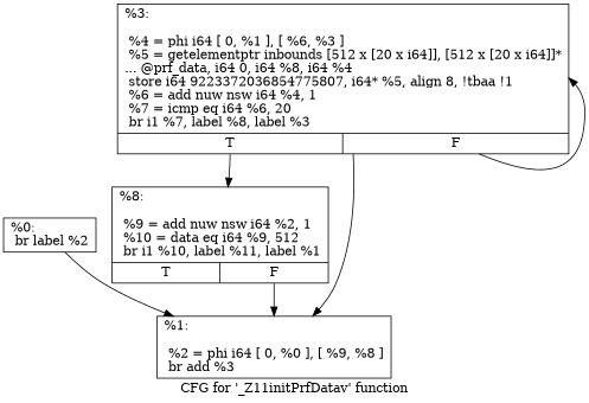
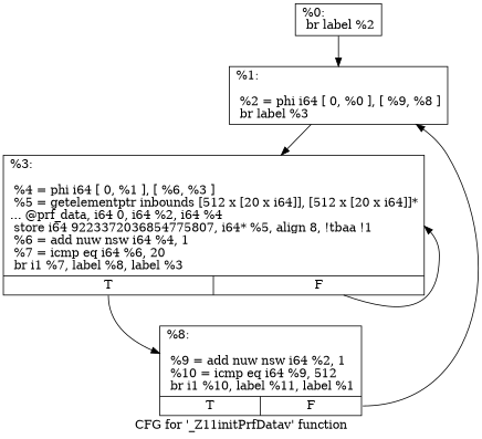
  digraph {
    label="CFG for '_Z11initPrfDatav' function"
    node [shape=record]
    n1 [label="{%0:\l  br label %2\l}"]
-   n2 [label="{%1:\l\l  %2 = phi i64 [ 0, %0 ], [ %9, %8 ]\l  br add %3\l}"]
-   n3 [label="{%3:\l\l  %4 = phi i64 [ 0, %1 ], [ %6, %3 ]\l  %5 = getelementptr inbounds [512 x [20 x i64]], [512 x [20 x i64]]*\l... @prf_data, i64 0, i64 %8, i64 %4\l  store i64 9223372036854775807, i64* %5, align 8, !tbaa !1\l  %6 = add nuw nsw i64 %4, 1\l  %7 = icmp eq i64 %6, 20\l  br i1 %7, label %8, label %3\l|{<s0>T|<s1>F}}"]
-   n4 [label="{%8:\l\l  %9 = add nuw nsw i64 %2, 1\l  %10 = data eq i64 %9, 512\l  br i1 %10, label %11, label %1\l|{<s0>T|<s1>F}}"]
+   n2 [label="{%1:\l\l  %2 = phi i64 [ 0, %0 ], [ %9, %8 ]\l  br label %3\l}"]
+   n3 [label="{%3:\l\l  %4 = phi i64 [ 0, %1 ], [ %6, %3 ]\l  %5 = getelementptr inbounds [512 x [20 x i64]], [512 x [20 x i64]]*\l... @prf_data, i64 0, i64 %2, i64 %4\l  store i64 9223372036854775807, i64* %5, align 8, !tbaa !1\l  %6 = add nuw nsw i64 %4, 1\l  %7 = icmp eq i64 %6, 20\l  br i1 %7, label %8, label %3\l|{<s0>T|<s1>F}}"]
+   n4 [label="{%8:\l\l  %9 = add nuw nsw i64 %2, 1\l  %10 = icmp eq i64 %9, 512\l  br i1 %10, label %11, label %1\l|{<s0>T|<s1>F}}"]
    n1 -> n2
-   n3 -> n2
+   n2 -> n3
    n3 -> n3 [tailport=s1]
    n3 -> n4 [tailport=s0]
    n4 -> n2 [tailport=s1]
  }
